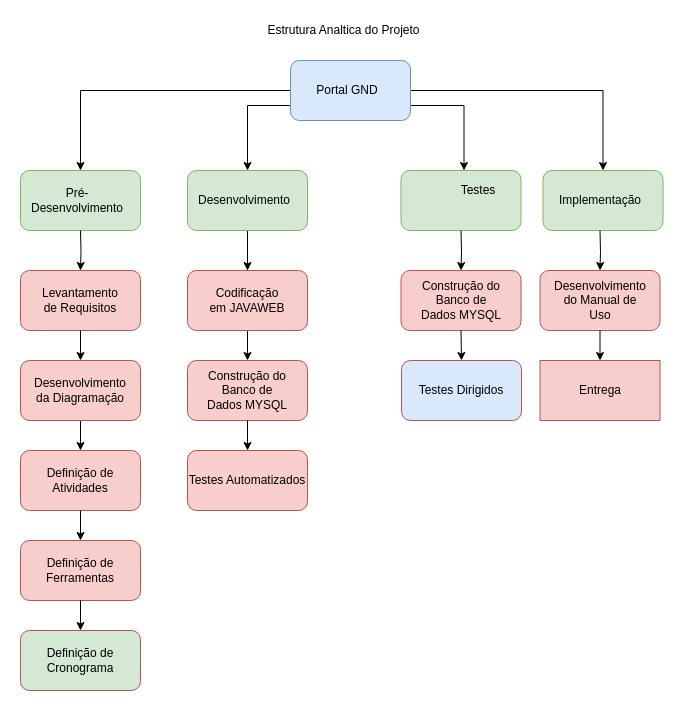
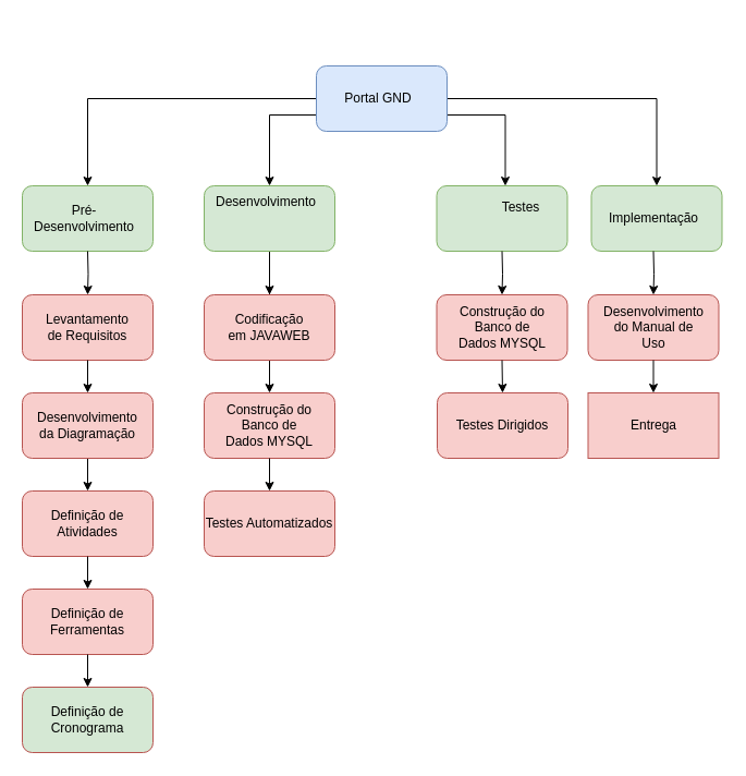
  <mxCell id="0" />
  <mxCell id="1" parent="0" />
  <mxCell id="2" value="" style="edgeStyle=orthogonalEdgeStyle;rounded=0;orthogonalLoop=1;jettySize=auto;html=1;entryX=0.5;entryY=0;entryDx=0;entryDy=0;" edge="1" parent="1" source="6" target="8"><mxGeometry relative="1" as="geometry"><mxPoint x="223" y="90" as="targetPoint" /></mxGeometry></mxCell>
  <mxCell id="3" style="edgeStyle=orthogonalEdgeStyle;rounded=0;orthogonalLoop=1;jettySize=auto;html=1;entryX=0.5;entryY=0;entryDx=0;entryDy=0;exitX=0;exitY=0.75;exitDx=0;exitDy=0;" edge="1" parent="1" source="6" target="13"><mxGeometry relative="1" as="geometry" /></mxCell>
  <mxCell id="4" style="edgeStyle=orthogonalEdgeStyle;rounded=0;orthogonalLoop=1;jettySize=auto;html=1;exitX=1;exitY=0.75;exitDx=0;exitDy=0;entryX=0.525;entryY=0;entryDx=0;entryDy=0;entryPerimeter=0;" edge="1" parent="1" source="6" target="15"><mxGeometry relative="1" as="geometry"><mxPoint x="425" y="105" as="sourcePoint" /><mxPoint x="463.5" y="167" as="targetPoint" /><Array as="points"><mxPoint x="464" y="105" /></Array></mxGeometry></mxCell>
  <mxCell id="5" style="edgeStyle=orthogonalEdgeStyle;rounded=0;orthogonalLoop=1;jettySize=auto;html=1;exitX=1;exitY=0.5;exitDx=0;exitDy=0;entryX=0.5;entryY=0;entryDx=0;entryDy=0;" edge="1" parent="1" source="6" target="17"><mxGeometry relative="1" as="geometry"><mxPoint x="425" y="90" as="sourcePoint" /><mxPoint x="605.5" y="160" as="targetPoint" /><Array as="points"><mxPoint x="603" y="90" /></Array></mxGeometry></mxCell>
  <mxCell id="6" value="" style="rounded=1;whiteSpace=wrap;html=1;fillColor=#dae8fc;strokeColor=#6c8ebf;" vertex="1" parent="1"><mxGeometry x="290" y="60" width="120" height="60" as="geometry" /></mxCell>
  <mxCell id="7" value="Portal GND" style="text;html=1;strokeColor=none;fillColor=none;align=center;verticalAlign=middle;whiteSpace=wrap;rounded=0;" vertex="1" parent="1"><mxGeometry x="307" y="80" width="80" height="20" as="geometry" /></mxCell>
  <mxCell id="8" value="" style="rounded=1;whiteSpace=wrap;html=1;fillColor=#d5e8d4;strokeColor=#82b366;" vertex="1" parent="1"><mxGeometry x="20" y="170" width="120" height="60" as="geometry" /></mxCell>
  <mxCell id="9" style="edgeStyle=orthogonalEdgeStyle;rounded=0;orthogonalLoop=1;jettySize=auto;html=1;entryX=0.5;entryY=0;entryDx=0;entryDy=0;" edge="1" parent="1" target="19"><mxGeometry relative="1" as="geometry"><mxPoint x="80" y="230" as="sourcePoint" /></mxGeometry></mxCell>
  <mxCell id="10" value="Pré-Desenvolvimento" style="text;html=1;strokeColor=none;fillColor=none;align=center;verticalAlign=middle;whiteSpace=wrap;rounded=0;" vertex="1" parent="1"><mxGeometry x="37" y="180" width="80" height="40" as="geometry" /></mxCell>
  <mxCell id="11" value="" style="edgeStyle=orthogonalEdgeStyle;rounded=0;orthogonalLoop=1;jettySize=auto;html=1;" edge="1" parent="1" source="13" target="32"><mxGeometry relative="1" as="geometry" /></mxCell>
  <mxCell id="12" value="" style="edgeStyle=orthogonalEdgeStyle;rounded=0;orthogonalLoop=1;jettySize=auto;html=1;entryX=0.5;entryY=0;entryDx=0;entryDy=0;" edge="1" parent="1" source="13" target="31"><mxGeometry relative="1" as="geometry" /></mxCell>
  <mxCell id="13" value="" style="rounded=1;whiteSpace=wrap;html=1;fillColor=#d5e8d4;strokeColor=#82b366;" vertex="1" parent="1"><mxGeometry x="187" y="170" width="120" height="60" as="geometry" /></mxCell>
- <mxCell id="14" value="Desenvolvimento" style="text;html=1;strokeColor=none;fillColor=none;align=center;verticalAlign=middle;whiteSpace=wrap;rounded=0;" vertex="1" parent="1"><mxGeometry x="204" y="190" width="80" height="20" as="geometry" /></mxCell>
+ <mxCell id="14" value="Desenvolvimento" style="text;html=1;strokeColor=none;fillColor=none;align=center;verticalAlign=middle;whiteSpace=wrap;rounded=0;" vertex="1" parent="1"><mxGeometry x="204" y="175" width="80" height="20" as="geometry" /></mxCell>
  <mxCell id="15" value="" style="rounded=1;whiteSpace=wrap;html=1;fillColor=#d5e8d4;strokeColor=#82b366;" vertex="1" parent="1"><mxGeometry x="400.5" y="170" width="120" height="60" as="geometry" /></mxCell>
  <mxCell id="16" value="Testes" style="text;html=1;strokeColor=none;fillColor=none;align=center;verticalAlign=middle;whiteSpace=wrap;rounded=0;" vertex="1" parent="1"><mxGeometry x="437.5" y="180" width="80" height="20" as="geometry" /></mxCell>
  <mxCell id="17" value="" style="rounded=1;whiteSpace=wrap;html=1;fillColor=#d5e8d4;strokeColor=#82b366;" vertex="1" parent="1"><mxGeometry x="542.5" y="170" width="120" height="60" as="geometry" /></mxCell>
  <mxCell id="18" value="Implementação" style="text;html=1;strokeColor=none;fillColor=none;align=center;verticalAlign=middle;whiteSpace=wrap;rounded=0;" vertex="1" parent="1"><mxGeometry x="559.5" y="190" width="80" height="20" as="geometry" /></mxCell>
  <mxCell id="19" value="" style="rounded=1;whiteSpace=wrap;html=1;fillColor=#f8cecc;strokeColor=#b85450;" vertex="1" parent="1"><mxGeometry x="20" y="270" width="120" height="60" as="geometry" /></mxCell>
  <mxCell id="20" value="" style="edgeStyle=orthogonalEdgeStyle;rounded=0;orthogonalLoop=1;jettySize=auto;html=1;exitX=0.5;exitY=1;exitDx=0;exitDy=0;entryX=0.5;entryY=0;entryDx=0;entryDy=0;" edge="1" parent="1" source="19" target="23"><mxGeometry relative="1" as="geometry"><mxPoint x="80" y="340" as="sourcePoint" /></mxGeometry></mxCell>
  <mxCell id="21" value="Levantamento de Requisitos" style="text;html=1;strokeColor=none;fillColor=none;align=center;verticalAlign=middle;whiteSpace=wrap;rounded=0;" vertex="1" parent="1"><mxGeometry x="40" y="280" width="80" height="40" as="geometry" /></mxCell>
  <mxCell id="22" style="edgeStyle=orthogonalEdgeStyle;rounded=0;orthogonalLoop=1;jettySize=auto;html=1;exitX=0.5;exitY=1;exitDx=0;exitDy=0;entryX=0.5;entryY=0;entryDx=0;entryDy=0;" edge="1" parent="1" source="23" target="25"><mxGeometry relative="1" as="geometry" /></mxCell>
  <mxCell id="23" value="" style="rounded=1;whiteSpace=wrap;html=1;fillColor=#f8cecc;strokeColor=#b85450;" vertex="1" parent="1"><mxGeometry x="20" y="360" width="120" height="60" as="geometry" /></mxCell>
  <mxCell id="24" value="Desenvolvimento da Diagramação" style="text;html=1;strokeColor=none;fillColor=none;align=center;verticalAlign=middle;whiteSpace=wrap;rounded=0;" vertex="1" parent="1"><mxGeometry x="40" y="370" width="80" height="40" as="geometry" /></mxCell>
  <mxCell id="25" value="" style="rounded=1;whiteSpace=wrap;html=1;fillColor=#f8cecc;strokeColor=#b85450;" vertex="1" parent="1"><mxGeometry x="20" y="450" width="120" height="60" as="geometry" /></mxCell>
  <mxCell id="26" style="edgeStyle=orthogonalEdgeStyle;rounded=0;orthogonalLoop=1;jettySize=auto;html=1;entryX=0.5;entryY=0;entryDx=0;entryDy=0;" edge="1" parent="1" target="28"><mxGeometry relative="1" as="geometry"><mxPoint x="80" y="510" as="sourcePoint" /></mxGeometry></mxCell>
  <mxCell id="27" value="Definição de Atividades" style="text;html=1;strokeColor=none;fillColor=none;align=center;verticalAlign=middle;whiteSpace=wrap;rounded=0;" vertex="1" parent="1"><mxGeometry x="40" y="460" width="80" height="40" as="geometry" /></mxCell>
  <mxCell id="28" value="" style="rounded=1;whiteSpace=wrap;html=1;fillColor=#f8cecc;strokeColor=#b85450;" vertex="1" parent="1"><mxGeometry x="20" y="540" width="120" height="60" as="geometry" /></mxCell>
  <mxCell id="29" value="Definição de Ferramentas" style="text;html=1;strokeColor=none;fillColor=none;align=center;verticalAlign=middle;whiteSpace=wrap;rounded=0;" vertex="1" parent="1"><mxGeometry x="40" y="550" width="80" height="40" as="geometry" /></mxCell>
  <mxCell id="30" style="edgeStyle=orthogonalEdgeStyle;rounded=0;orthogonalLoop=1;jettySize=auto;html=1;exitX=0.5;exitY=1;exitDx=0;exitDy=0;entryX=0.5;entryY=0;entryDx=0;entryDy=0;" edge="1" parent="1" source="31" target="33"><mxGeometry relative="1" as="geometry" /></mxCell>
  <mxCell id="31" value="" style="rounded=1;whiteSpace=wrap;html=1;fillColor=#f8cecc;strokeColor=#b85450;" vertex="1" parent="1"><mxGeometry x="187" y="270" width="120" height="60" as="geometry" /></mxCell>
  <mxCell id="32" value="Codificação em JAVAWEB" style="text;html=1;strokeColor=none;fillColor=none;align=center;verticalAlign=middle;whiteSpace=wrap;rounded=0;" vertex="1" parent="1"><mxGeometry x="207" y="280" width="80" height="40" as="geometry" /></mxCell>
  <mxCell id="33" value="" style="rounded=1;whiteSpace=wrap;html=1;fillColor=#f8cecc;strokeColor=#b85450;" vertex="1" parent="1"><mxGeometry x="187" y="360" width="120" height="60" as="geometry" /></mxCell>
  <mxCell id="34" style="edgeStyle=orthogonalEdgeStyle;rounded=0;orthogonalLoop=1;jettySize=auto;html=1;entryX=0.5;entryY=0;entryDx=0;entryDy=0;" edge="1" parent="1" target="36"><mxGeometry relative="1" as="geometry"><mxPoint x="247" y="420" as="sourcePoint" /></mxGeometry></mxCell>
  <mxCell id="35" value="Construção do Banco de Dados MYSQL" style="text;html=1;strokeColor=none;fillColor=none;align=center;verticalAlign=middle;whiteSpace=wrap;rounded=0;" vertex="1" parent="1"><mxGeometry x="202" y="370" width="90" height="40" as="geometry" /></mxCell>
  <mxCell id="36" value="Testes Automatizados" style="rounded=1;whiteSpace=wrap;html=1;fillColor=#f8cecc;strokeColor=#b85450;" vertex="1" parent="1"><mxGeometry x="187" y="450" width="120" height="60" as="geometry" /></mxCell>
  <mxCell id="37" style="edgeStyle=orthogonalEdgeStyle;rounded=0;orthogonalLoop=1;jettySize=auto;html=1;exitX=0.5;exitY=1;exitDx=0;exitDy=0;entryX=0.5;entryY=0;entryDx=0;entryDy=0;" edge="1" parent="1" target="38"><mxGeometry relative="1" as="geometry"><mxPoint x="460.5" y="230" as="sourcePoint" /></mxGeometry></mxCell>
  <mxCell id="38" value="" style="rounded=1;whiteSpace=wrap;html=1;fillColor=#f8cecc;strokeColor=#b85450;" vertex="1" parent="1"><mxGeometry x="400.5" y="270" width="120" height="60" as="geometry" /></mxCell>
  <mxCell id="39" style="edgeStyle=orthogonalEdgeStyle;rounded=0;orthogonalLoop=1;jettySize=auto;html=1;entryX=0.5;entryY=0;entryDx=0;entryDy=0;" edge="1" parent="1" target="41"><mxGeometry relative="1" as="geometry"><mxPoint x="460.5" y="330" as="sourcePoint" /></mxGeometry></mxCell>
  <mxCell id="40" value="Construção do Banco de Dados MYSQL" style="text;html=1;strokeColor=none;fillColor=none;align=center;verticalAlign=middle;whiteSpace=wrap;rounded=0;" vertex="1" parent="1"><mxGeometry x="415.5" y="280" width="90" height="40" as="geometry" /></mxCell>
- <mxCell id="41" value="Testes Dirigidos" style="rounded=1;whiteSpace=wrap;html=1;fillColor=#dae8fc;strokeColor=#b85450;" vertex="1" parent="1"><mxGeometry x="401" y="360" width="120" height="60" as="geometry" /></mxCell>
+ <mxCell id="41" value="Testes Dirigidos" style="rounded=1;whiteSpace=wrap;html=1;fillColor=#f8cecc;strokeColor=#b85450;" vertex="1" parent="1"><mxGeometry x="401" y="360" width="120" height="60" as="geometry" /></mxCell>
  <mxCell id="42" style="edgeStyle=orthogonalEdgeStyle;rounded=0;orthogonalLoop=1;jettySize=auto;html=1;entryX=0.5;entryY=0;entryDx=0;entryDy=0;" edge="1" parent="1" target="43"><mxGeometry relative="1" as="geometry"><mxPoint x="80" y="600" as="sourcePoint" /></mxGeometry></mxCell>
  <mxCell id="43" value="Definição de Cronograma" style="rounded=1;whiteSpace=wrap;html=1;fillColor=#d5e8d4;strokeColor=#b85450;" vertex="1" parent="1"><mxGeometry x="20" y="630" width="120" height="60" as="geometry" /></mxCell>
  <mxCell id="44" style="edgeStyle=orthogonalEdgeStyle;rounded=0;orthogonalLoop=1;jettySize=auto;html=1;exitX=0.5;exitY=1;exitDx=0;exitDy=0;entryX=0.5;entryY=0;entryDx=0;entryDy=0;" edge="1" parent="1" target="45"><mxGeometry relative="1" as="geometry"><mxPoint x="599.5" y="230" as="sourcePoint" /></mxGeometry></mxCell>
  <mxCell id="45" value="" style="rounded=1;whiteSpace=wrap;html=1;fillColor=#f8cecc;strokeColor=#b85450;" vertex="1" parent="1"><mxGeometry x="539.5" y="270" width="120" height="60" as="geometry" /></mxCell>
  <mxCell id="46" style="edgeStyle=orthogonalEdgeStyle;rounded=0;orthogonalLoop=1;jettySize=auto;html=1;entryX=0.5;entryY=0;entryDx=0;entryDy=0;" edge="1" parent="1" target="48"><mxGeometry relative="1" as="geometry"><mxPoint x="599.5" y="330" as="sourcePoint" /></mxGeometry></mxCell>
  <mxCell id="47" value="Desenvolvimento do Manual de Uso" style="text;html=1;strokeColor=none;fillColor=none;align=center;verticalAlign=middle;whiteSpace=wrap;rounded=0;" vertex="1" parent="1"><mxGeometry x="554.5" y="280" width="90" height="40" as="geometry" /></mxCell>
  <mxCell id="48" value="Entrega" style="whiteSpace=wrap;html=1;fillColor=#f8cecc;strokeColor=#b85450;rounded=0;" vertex="1" parent="1"><mxGeometry x="539.5" y="360" width="120" height="60" as="geometry" /></mxCell>
- <mxCell id="49" value="Estrutura Analtica do Projeto" style="text;html=1;resizable=0;points=[];autosize=1;align=center;verticalAlign=top;spacingTop=-4;" vertex="1" parent="1"><mxGeometry x="258" y="20" width="170" height="20" as="geometry" /></mxCell>
